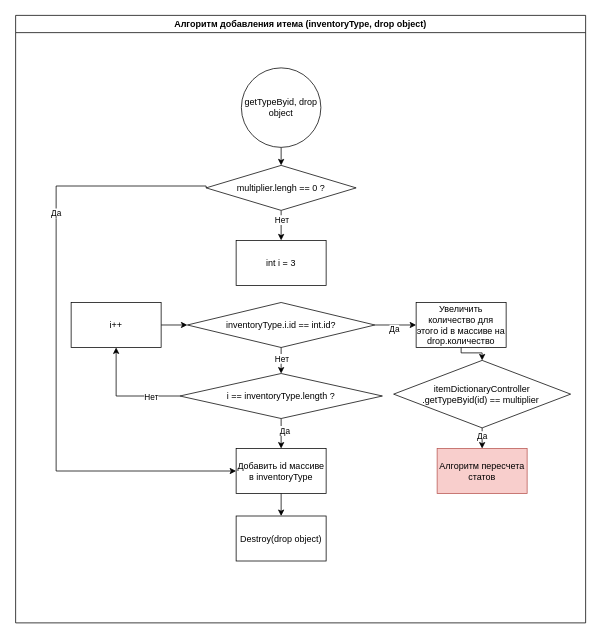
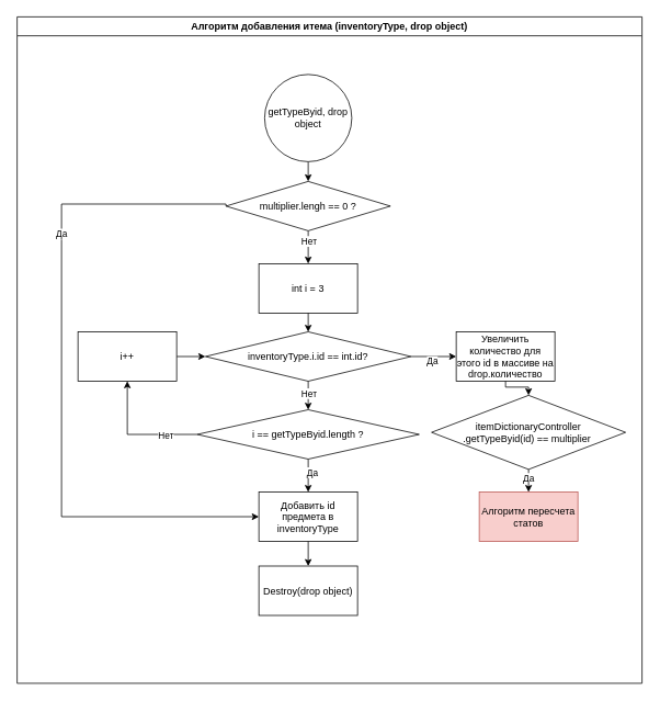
  <mxCell id="0" />
  <mxCell id="1" parent="0" />
  <mxCell id="2" value="Алгоритм добавления итема (inventoryType, drop object)" style="swimlane;whiteSpace=wrap;html=1;" vertex="1" parent="1"><mxGeometry x="20" y="20" width="760" height="810" as="geometry" /></mxCell>
  <mxCell id="3" style="edgeStyle=orthogonalEdgeStyle;rounded=0;orthogonalLoop=1;jettySize=auto;html=1;exitX=0.5;exitY=1;exitDx=0;exitDy=0;entryX=0.5;entryY=0;entryDx=0;entryDy=0;" edge="1" parent="2" source="4" target="8"><mxGeometry relative="1" as="geometry" /></mxCell>
  <mxCell id="4" value="getTypeByid, drop object" style="ellipse;whiteSpace=wrap;html=1;aspect=fixed;" vertex="1" parent="2"><mxGeometry x="301" y="70" width="106" height="106" as="geometry" /></mxCell>
  <mxCell id="5" value="int i = 3" style="rounded=0;whiteSpace=wrap;html=1;" vertex="1" parent="2"><mxGeometry x="294" y="300" width="120" height="60" as="geometry" /></mxCell>
  <mxCell id="6" style="edgeStyle=orthogonalEdgeStyle;rounded=0;orthogonalLoop=1;jettySize=auto;html=1;exitX=0.5;exitY=1;exitDx=0;exitDy=0;entryX=0.5;entryY=0;entryDx=0;entryDy=0;" edge="1" parent="2" source="8" target="5"><mxGeometry relative="1" as="geometry" /></mxCell>
  <mxCell id="7" value="Нет" style="edgeLabel;html=1;align=center;verticalAlign=middle;resizable=0;points=[];" vertex="1" connectable="0" parent="6"><mxGeometry x="-0.38" relative="1" as="geometry"><mxPoint as="offset" /></mxGeometry></mxCell>
  <mxCell id="8" value="multiplier.lengh == 0 ?" style="shape=rhombus;perimeter=rhombusPerimeter;whiteSpace=wrap;html=1;align=center;" vertex="1" parent="2"><mxGeometry x="254" y="200" width="200" height="60" as="geometry" /></mxCell>
- <mxCell id="9" value="Добавить id массиве в inventoryType" style="rounded=0;whiteSpace=wrap;html=1;" vertex="1" parent="2"><mxGeometry x="294" y="577.5" width="120" height="60" as="geometry" /></mxCell>
+ <mxCell id="9" value="Добавить id предмета в inventoryType" style="rounded=0;whiteSpace=wrap;html=1;" vertex="1" parent="2"><mxGeometry x="294" y="577.5" width="120" height="60" as="geometry" /></mxCell>
  <mxCell id="10" style="edgeStyle=orthogonalEdgeStyle;rounded=0;orthogonalLoop=1;jettySize=auto;html=1;exitX=0;exitY=0.5;exitDx=0;exitDy=0;" edge="1" parent="2" source="8" target="9"><mxGeometry relative="1" as="geometry"><mxPoint x="454" y="227.5" as="targetPoint" /><Array as="points"><mxPoint x="254" y="227.5" /><mxPoint x="54" y="227.5" /><mxPoint x="54" y="607.5" /></Array></mxGeometry></mxCell>
  <mxCell id="11" value="Да" style="edgeLabel;html=1;align=center;verticalAlign=middle;resizable=0;points=[];" vertex="1" connectable="0" parent="10"><mxGeometry x="-0.421" y="-1" relative="1" as="geometry"><mxPoint as="offset" /></mxGeometry></mxCell>
  <mxCell id="12" value="inventoryType.i.id == int.id?" style="shape=rhombus;perimeter=rhombusPerimeter;whiteSpace=wrap;html=1;align=center;" vertex="1" parent="2"><mxGeometry x="229" y="382.83" width="250" height="60" as="geometry" /></mxCell>
+ <mxCell id="13" style="edgeStyle=orthogonalEdgeStyle;rounded=0;orthogonalLoop=1;jettySize=auto;html=1;exitX=0.5;exitY=1;exitDx=0;exitDy=0;entryX=0.5;entryY=0;entryDx=0;entryDy=0;" edge="1" parent="2" source="5" target="12"><mxGeometry relative="1" as="geometry" /></mxCell>
  <mxCell id="14" value="Увеличить количество для этого id в массиве на drop.количество" style="rounded=0;whiteSpace=wrap;html=1;" vertex="1" parent="2"><mxGeometry x="534" y="382.833" width="120" height="60" as="geometry" /></mxCell>
  <mxCell id="15" style="edgeStyle=orthogonalEdgeStyle;rounded=0;orthogonalLoop=1;jettySize=auto;html=1;exitX=1;exitY=0.5;exitDx=0;exitDy=0;" edge="1" parent="2" source="12" target="14"><mxGeometry relative="1" as="geometry"><mxPoint x="564" y="412.833" as="targetPoint" /></mxGeometry></mxCell>
  <mxCell id="16" value="Да" style="edgeLabel;html=1;align=center;verticalAlign=middle;resizable=0;points=[];" vertex="1" connectable="0" parent="15"><mxGeometry x="-0.074" y="-6" relative="1" as="geometry"><mxPoint as="offset" /></mxGeometry></mxCell>
  <mxCell id="17" style="edgeStyle=orthogonalEdgeStyle;rounded=0;orthogonalLoop=1;jettySize=auto;html=1;exitX=0.5;exitY=1;exitDx=0;exitDy=0;entryX=0.5;entryY=0;entryDx=0;entryDy=0;" edge="1" parent="2" source="19" target="9"><mxGeometry relative="1" as="geometry" /></mxCell>
  <mxCell id="18" value="Да" style="edgeLabel;html=1;align=center;verticalAlign=middle;resizable=0;points=[];" vertex="1" connectable="0" parent="17"><mxGeometry x="-0.144" y="4" relative="1" as="geometry"><mxPoint y="-1" as="offset" /></mxGeometry></mxCell>
- <mxCell id="19" value="i == inventoryType.length ?" style="shape=rhombus;perimeter=rhombusPerimeter;whiteSpace=wrap;html=1;align=center;" vertex="1" parent="2"><mxGeometry x="219" y="477.5" width="270" height="60" as="geometry" /></mxCell>
+ <mxCell id="19" value="i == getTypeByid.length ?" style="shape=rhombus;perimeter=rhombusPerimeter;whiteSpace=wrap;html=1;align=center;" vertex="1" parent="2"><mxGeometry x="219" y="477.5" width="270" height="60" as="geometry" /></mxCell>
  <mxCell id="20" style="edgeStyle=orthogonalEdgeStyle;rounded=0;orthogonalLoop=1;jettySize=auto;html=1;exitX=0.5;exitY=1;exitDx=0;exitDy=0;entryX=0.5;entryY=0;entryDx=0;entryDy=0;" edge="1" parent="2" source="12" target="19"><mxGeometry relative="1" as="geometry" /></mxCell>
  <mxCell id="21" value="Нет" style="edgeLabel;html=1;align=center;verticalAlign=middle;resizable=0;points=[];" vertex="1" connectable="0" parent="20"><mxGeometry x="-0.161" relative="1" as="geometry"><mxPoint as="offset" /></mxGeometry></mxCell>
  <mxCell id="22" style="edgeStyle=orthogonalEdgeStyle;rounded=0;orthogonalLoop=1;jettySize=auto;html=1;exitX=1;exitY=0.5;exitDx=0;exitDy=0;entryX=0;entryY=0.5;entryDx=0;entryDy=0;" edge="1" parent="2" source="23" target="12"><mxGeometry relative="1" as="geometry" /></mxCell>
  <mxCell id="23" value="i++" style="rounded=0;whiteSpace=wrap;html=1;" vertex="1" parent="2"><mxGeometry x="74" y="382.83" width="120" height="60" as="geometry" /></mxCell>
  <mxCell id="24" style="edgeStyle=orthogonalEdgeStyle;rounded=0;orthogonalLoop=1;jettySize=auto;html=1;exitX=0;exitY=0.5;exitDx=0;exitDy=0;entryX=0.5;entryY=1;entryDx=0;entryDy=0;" edge="1" parent="2" source="19" target="23"><mxGeometry relative="1" as="geometry" /></mxCell>
  <mxCell id="25" value="Нет" style="edgeLabel;html=1;align=center;verticalAlign=middle;resizable=0;points=[];" vertex="1" connectable="0" parent="24"><mxGeometry x="-0.481" y="1" relative="1" as="geometry"><mxPoint as="offset" /></mxGeometry></mxCell>
  <mxCell id="26" value="Destroy(drop object)" style="rounded=0;whiteSpace=wrap;html=1;" vertex="1" parent="2"><mxGeometry x="293.996" y="667.5" width="120" height="60" as="geometry" /></mxCell>
  <mxCell id="27" style="edgeStyle=orthogonalEdgeStyle;rounded=0;orthogonalLoop=1;jettySize=auto;html=1;exitX=0.5;exitY=1;exitDx=0;exitDy=0;entryX=0.5;entryY=0;entryDx=0;entryDy=0;" edge="1" parent="2" source="9" target="26"><mxGeometry relative="1" as="geometry" /></mxCell>
  <mxCell id="28" style="edgeStyle=orthogonalEdgeStyle;rounded=0;orthogonalLoop=1;jettySize=auto;html=1;exitX=0.5;exitY=1;exitDx=0;exitDy=0;entryX=0.5;entryY=0;entryDx=0;entryDy=0;" edge="1" parent="2" source="30" target="32"><mxGeometry relative="1" as="geometry"><mxPoint x="589.471" y="590.0" as="targetPoint" /></mxGeometry></mxCell>
  <mxCell id="29" value="Да" style="edgeLabel;html=1;align=center;verticalAlign=middle;resizable=0;points=[];" vertex="1" connectable="0" parent="28"><mxGeometry x="-0.182" relative="1" as="geometry"><mxPoint as="offset" /></mxGeometry></mxCell>
  <mxCell id="30" value="itemDictionaryController&lt;br style=&quot;border-color: var(--border-color);&quot;&gt;.getTypeByid(id) == multiplier&amp;nbsp;" style="shape=rhombus;perimeter=rhombusPerimeter;whiteSpace=wrap;html=1;align=center;" vertex="1" parent="2"><mxGeometry x="504" y="460" width="236" height="90" as="geometry" /></mxCell>
  <mxCell id="31" style="edgeStyle=orthogonalEdgeStyle;rounded=0;orthogonalLoop=1;jettySize=auto;html=1;exitX=0.5;exitY=1;exitDx=0;exitDy=0;" edge="1" parent="2" source="14" target="30"><mxGeometry relative="1" as="geometry"><mxPoint x="594.667" y="480" as="targetPoint" /><Array as="points"><mxPoint x="594" y="450" /><mxPoint x="622" y="450" /></Array></mxGeometry></mxCell>
  <mxCell id="32" value="Алгоритм пересчета статов" style="rounded=0;whiteSpace=wrap;html=1;fillColor=#f8cecc;strokeColor=#b85450;" vertex="1" parent="2"><mxGeometry x="561.996" y="577.5" width="120" height="60" as="geometry" /></mxCell>
